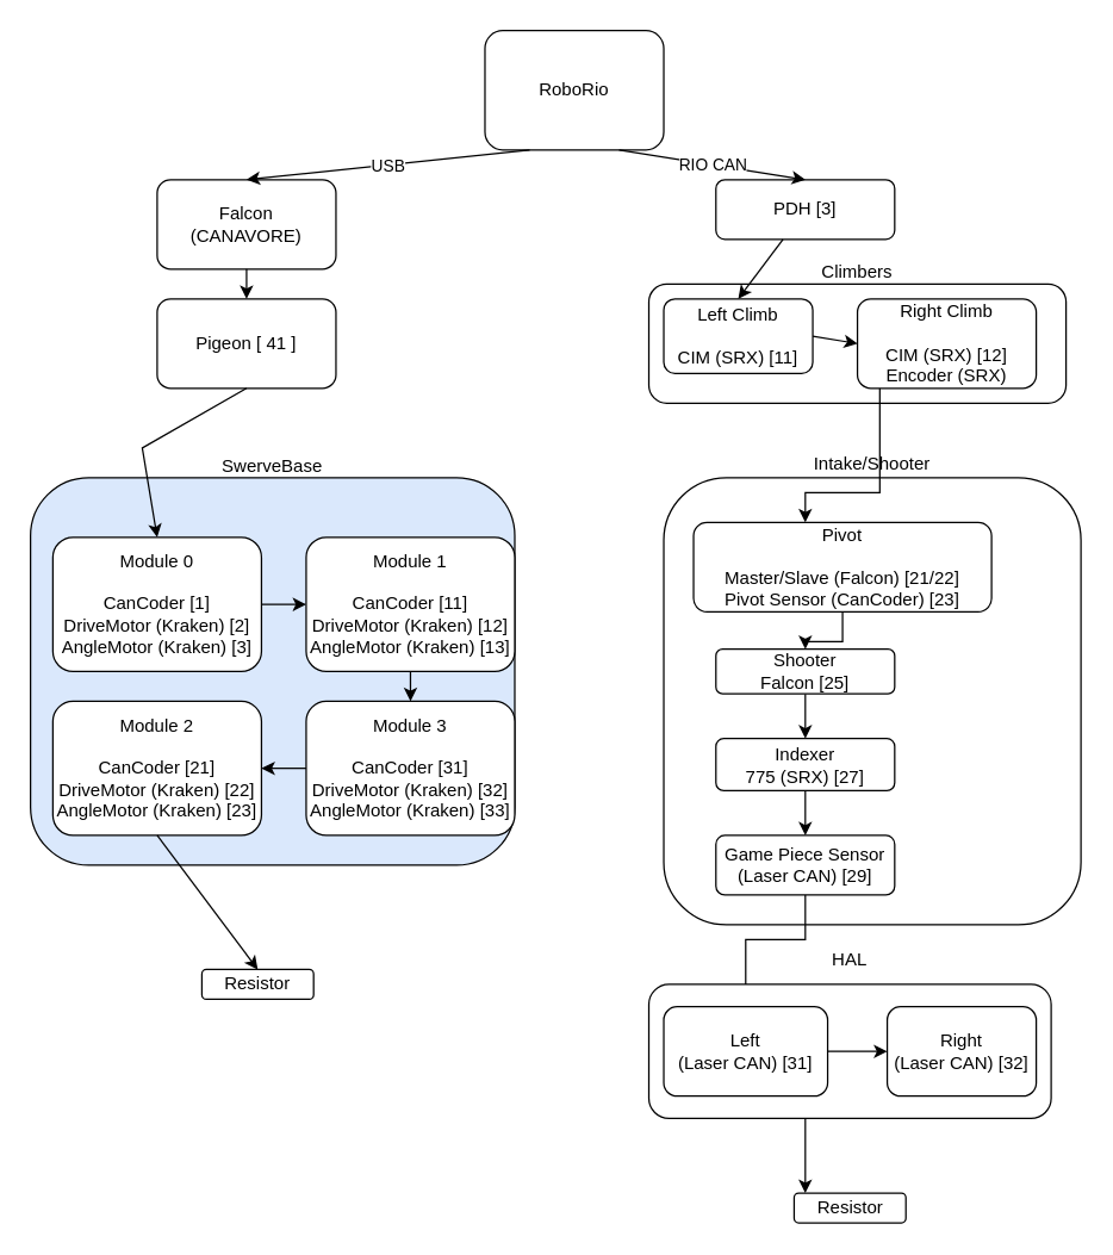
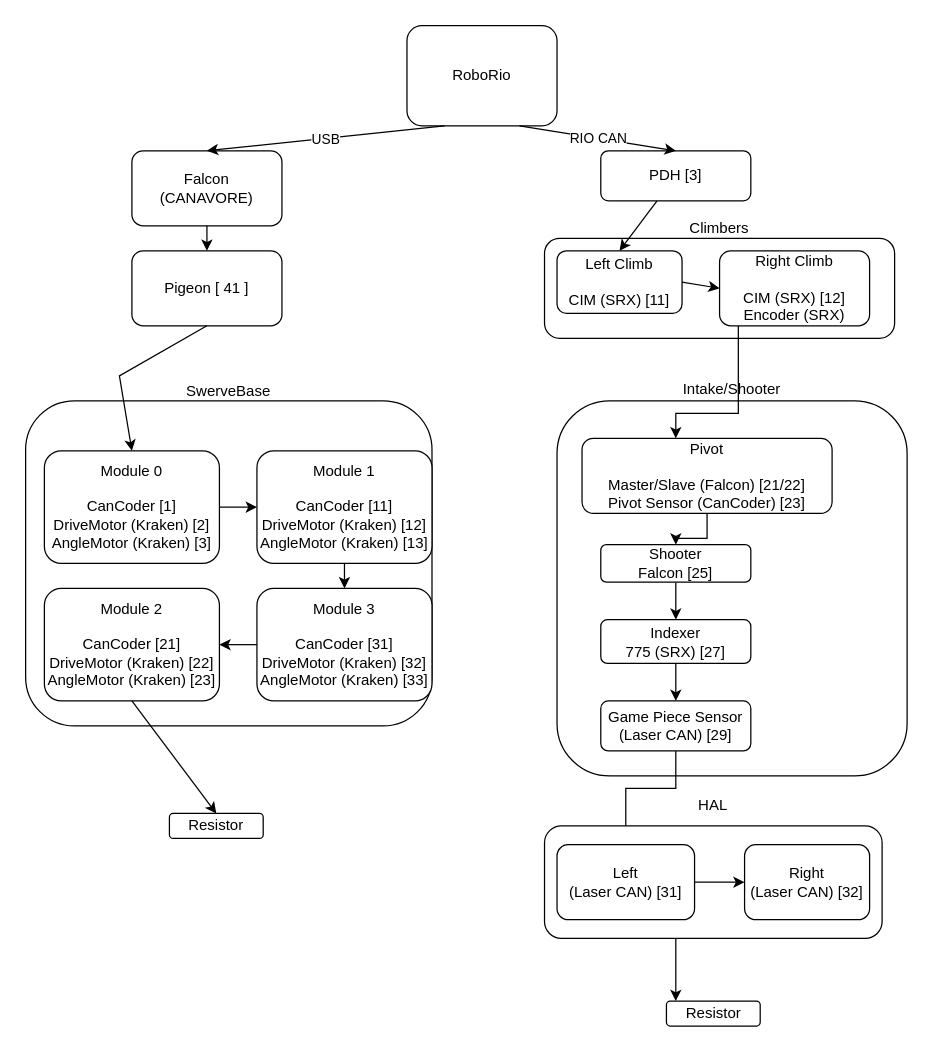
  <mxCell id="0" />
  <mxCell id="1" parent="0" />
  <mxCell id="2" value="RoboRio" style="rounded=1;whiteSpace=wrap;html=1;" parent="1" vertex="1"><mxGeometry x="325" y="20" width="120" height="80" as="geometry" /></mxCell>
  <mxCell id="3" value="Falcon&lt;br&gt;(CANAVORE)" style="rounded=1;whiteSpace=wrap;html=1;" parent="1" vertex="1"><mxGeometry x="105" y="120" width="120" height="60" as="geometry" /></mxCell>
- <mxCell id="4" value="SwerveBase" style="rounded=1;whiteSpace=wrap;html=1;spacingTop=0;labelPosition=center;verticalLabelPosition=top;align=center;verticalAlign=bottom;spacing=0;fillColor=#dae8fc;" parent="1" vertex="1"><mxGeometry x="20" y="320" width="325" height="260" as="geometry" /></mxCell>
+ <mxCell id="4" value="SwerveBase" style="rounded=1;whiteSpace=wrap;html=1;spacingTop=0;labelPosition=center;verticalLabelPosition=top;align=center;verticalAlign=bottom;spacing=0;" parent="1" vertex="1"><mxGeometry x="20" y="320" width="325" height="260" as="geometry" /></mxCell>
  <mxCell id="5" value="Module 0&lt;br&gt;&lt;br&gt;CanCoder [1]&lt;br&gt;DriveMotor (Kraken) [2]&lt;br&gt;AngleMotor (Kraken) [3]" style="rounded=1;whiteSpace=wrap;html=1;" parent="1" vertex="1"><mxGeometry x="35" y="360" width="140" height="90" as="geometry" /></mxCell>
  <mxCell id="6" value="Module 1&lt;br&gt;&lt;br&gt;CanCoder [11]&lt;br&gt;DriveMotor (Kraken) [12]&lt;br&gt;AngleMotor (Kraken) [13]" style="rounded=1;whiteSpace=wrap;html=1;" parent="1" vertex="1"><mxGeometry x="205" y="360" width="140" height="90" as="geometry" /></mxCell>
  <mxCell id="7" value="Module 2&lt;br&gt;&lt;br&gt;CanCoder [21]&lt;br&gt;DriveMotor (Kraken) [22]&lt;br&gt;AngleMotor (Kraken) [23]" style="rounded=1;whiteSpace=wrap;html=1;" parent="1" vertex="1"><mxGeometry x="35" y="470" width="140" height="90" as="geometry" /></mxCell>
  <mxCell id="8" value="Module 3&lt;br&gt;&lt;br&gt;CanCoder [31]&lt;br&gt;DriveMotor (Kraken) [32]&lt;br&gt;AngleMotor (Kraken) [33]" style="rounded=1;whiteSpace=wrap;html=1;" parent="1" vertex="1"><mxGeometry x="205" y="470" width="140" height="90" as="geometry" /></mxCell>
  <mxCell id="9" value="Pigeon [ 41 ]" style="rounded=1;whiteSpace=wrap;html=1;" parent="1" vertex="1"><mxGeometry x="105" y="200" width="120" height="60" as="geometry" /></mxCell>
  <mxCell id="10" value="PDH [3]" style="rounded=1;whiteSpace=wrap;html=1;" parent="1" vertex="1"><mxGeometry x="480" y="120" width="120" height="40" as="geometry" /></mxCell>
  <mxCell id="11" value="" style="endArrow=classic;html=1;rounded=0;exitX=0.75;exitY=1;exitDx=0;exitDy=0;entryX=0.5;entryY=0;entryDx=0;entryDy=0;" parent="1" source="2" target="10" edge="1"><mxGeometry relative="1" as="geometry"><mxPoint x="455" y="160" as="sourcePoint" /><mxPoint x="555" y="180" as="targetPoint" /></mxGeometry></mxCell>
  <mxCell id="12" value="RIO CAN" style="edgeLabel;resizable=0;html=1;align=center;verticalAlign=middle;" parent="11" connectable="0" vertex="1"><mxGeometry relative="1" as="geometry" /></mxCell>
  <mxCell id="13" value="" style="endArrow=classic;html=1;rounded=0;exitX=0.25;exitY=1;exitDx=0;exitDy=0;entryX=0.5;entryY=0;entryDx=0;entryDy=0;" parent="1" source="2" target="3" edge="1"><mxGeometry relative="1" as="geometry"><mxPoint x="255" y="110" as="sourcePoint" /><mxPoint x="355" y="110" as="targetPoint" /></mxGeometry></mxCell>
  <mxCell id="14" value="USB" style="edgeLabel;resizable=0;html=1;align=center;verticalAlign=middle;" parent="13" connectable="0" vertex="1"><mxGeometry relative="1" as="geometry" /></mxCell>
  <mxCell id="15" value="" style="endArrow=classic;html=1;rounded=0;exitX=0.5;exitY=1;exitDx=0;exitDy=0;entryX=0.5;entryY=0;entryDx=0;entryDy=0;" parent="1" source="3" target="9" edge="1"><mxGeometry width="50" height="50" relative="1" as="geometry"><mxPoint x="365" y="220" as="sourcePoint" /><mxPoint x="415" y="170" as="targetPoint" /></mxGeometry></mxCell>
  <mxCell id="16" value="" style="endArrow=classic;html=1;rounded=0;exitX=0.5;exitY=1;exitDx=0;exitDy=0;entryX=0.5;entryY=0;entryDx=0;entryDy=0;" parent="1" source="9" target="5" edge="1"><mxGeometry width="50" height="50" relative="1" as="geometry"><mxPoint x="355" y="300" as="sourcePoint" /><mxPoint x="405" y="250" as="targetPoint" /><Array as="points"><mxPoint x="95" y="300" /></Array></mxGeometry></mxCell>
  <mxCell id="17" value="" style="endArrow=classic;html=1;rounded=0;exitX=1;exitY=0.5;exitDx=0;exitDy=0;" parent="1" source="5" target="6" edge="1"><mxGeometry width="50" height="50" relative="1" as="geometry"><mxPoint x="325" y="330" as="sourcePoint" /><mxPoint x="375" y="280" as="targetPoint" /></mxGeometry></mxCell>
  <mxCell id="18" value="" style="endArrow=classic;html=1;rounded=0;exitX=0.5;exitY=1;exitDx=0;exitDy=0;entryX=0.5;entryY=0;entryDx=0;entryDy=0;" parent="1" source="6" target="8" edge="1"><mxGeometry width="50" height="50" relative="1" as="geometry"><mxPoint x="395" y="430" as="sourcePoint" /><mxPoint x="445" y="380" as="targetPoint" /></mxGeometry></mxCell>
  <mxCell id="19" value="" style="endArrow=classic;html=1;rounded=0;exitX=0;exitY=0.5;exitDx=0;exitDy=0;entryX=1;entryY=0.5;entryDx=0;entryDy=0;" parent="1" source="8" target="7" edge="1"><mxGeometry width="50" height="50" relative="1" as="geometry"><mxPoint x="375" y="460" as="sourcePoint" /><mxPoint x="425" y="410" as="targetPoint" /></mxGeometry></mxCell>
  <mxCell id="20" value="Resistor" style="rounded=1;whiteSpace=wrap;html=1;" parent="1" vertex="1"><mxGeometry x="135" y="650" width="75" height="20" as="geometry" /></mxCell>
  <mxCell id="21" value="" style="endArrow=classic;html=1;rounded=0;exitX=0.5;exitY=1;exitDx=0;exitDy=0;entryX=0.5;entryY=0;entryDx=0;entryDy=0;" parent="1" source="7" target="20" edge="1"><mxGeometry width="50" height="50" relative="1" as="geometry"><mxPoint x="375" y="460" as="sourcePoint" /><mxPoint x="425" y="410" as="targetPoint" /></mxGeometry></mxCell>
  <mxCell id="22" value="Resistor" style="rounded=1;whiteSpace=wrap;html=1;" parent="1" vertex="1"><mxGeometry x="532.5" y="800" width="75" height="20" as="geometry" /></mxCell>
  <mxCell id="23" value="&lt;p style=&quot;line-height: 120%;&quot;&gt;Climbers&lt;/p&gt;" style="rounded=1;whiteSpace=wrap;html=1;spacingTop=0;labelPosition=center;verticalLabelPosition=top;align=center;verticalAlign=bottom;spacing=-11;" parent="1" vertex="1"><mxGeometry x="435" y="190" width="280" height="80" as="geometry" /></mxCell>
  <mxCell id="24" value="Intake/Shooter" style="rounded=1;fontColor=default;whiteSpace=wrap;html=1;spacingTop=-5;labelPosition=center;verticalLabelPosition=top;align=center;verticalAlign=bottom;" parent="1" vertex="1"><mxGeometry x="445" y="320" width="280" height="300" as="geometry" /></mxCell>
  <mxCell id="25" value="Left Climb&lt;br&gt;&lt;br&gt;CIM (SRX) [11]" style="rounded=1;whiteSpace=wrap;html=1;" parent="1" vertex="1"><mxGeometry x="445" y="200" width="100" height="50" as="geometry" /></mxCell>
  <mxCell id="26" value="" style="edgeStyle=orthogonalEdgeStyle;rounded=0;orthogonalLoop=1;jettySize=auto;html=1;" parent="1" source="27" target="29" edge="1"><mxGeometry relative="1" as="geometry"><Array as="points"><mxPoint x="590" y="330" /><mxPoint x="540" y="330" /></Array></mxGeometry></mxCell>
  <mxCell id="27" value="Right Climb&lt;br&gt;&lt;br&gt;CIM (SRX) [12]&lt;br&gt;Encoder (SRX)" style="rounded=1;whiteSpace=wrap;html=1;" parent="1" vertex="1"><mxGeometry x="575" y="200" width="120" height="60" as="geometry" /></mxCell>
  <mxCell id="28" value="" style="edgeStyle=orthogonalEdgeStyle;rounded=0;orthogonalLoop=1;jettySize=auto;html=1;" parent="1" source="29" target="31" edge="1"><mxGeometry relative="1" as="geometry" /></mxCell>
  <mxCell id="29" value="Pivot&lt;br&gt;&lt;br&gt;Master/Slave (Falcon) [21/22]&lt;br&gt;Pivot Sensor (CanCoder) [23]" style="rounded=1;whiteSpace=wrap;html=1;" parent="1" vertex="1"><mxGeometry x="465" y="350" width="200" height="60" as="geometry" /></mxCell>
  <mxCell id="30" value="" style="edgeStyle=orthogonalEdgeStyle;rounded=0;orthogonalLoop=1;jettySize=auto;html=1;" parent="1" source="31" target="33" edge="1"><mxGeometry relative="1" as="geometry" /></mxCell>
  <mxCell id="31" value="Shooter&lt;br&gt;Falcon [25]" style="rounded=1;whiteSpace=wrap;html=1;" parent="1" vertex="1"><mxGeometry x="480" y="435" width="120" height="30" as="geometry" /></mxCell>
  <mxCell id="32" value="" style="edgeStyle=orthogonalEdgeStyle;rounded=0;orthogonalLoop=1;jettySize=auto;html=1;" parent="1" source="33" target="35" edge="1"><mxGeometry relative="1" as="geometry" /></mxCell>
  <mxCell id="33" value="Indexer&lt;br&gt;775 (SRX) [27]" style="rounded=1;whiteSpace=wrap;html=1;" parent="1" vertex="1"><mxGeometry x="480" y="495" width="120" height="35" as="geometry" /></mxCell>
  <mxCell id="34" value="" style="edgeStyle=orthogonalEdgeStyle;rounded=0;orthogonalLoop=1;jettySize=auto;html=1;entryX=0.5;entryY=0;entryDx=0;entryDy=0;" parent="1" source="35" target="39" edge="1"><mxGeometry relative="1" as="geometry"><Array as="points"><mxPoint x="540" y="630" /><mxPoint x="500" y="630" /></Array><mxPoint x="375" y="640" as="targetPoint" /></mxGeometry></mxCell>
  <mxCell id="35" value="Game Piece Sensor&lt;br&gt;(Laser CAN) [29]" style="rounded=1;whiteSpace=wrap;html=1;" parent="1" vertex="1"><mxGeometry x="480" y="560" width="120" height="40" as="geometry" /></mxCell>
  <mxCell id="36" value="" style="endArrow=classic;html=1;rounded=0;exitX=1;exitY=0.5;exitDx=0;exitDy=0;entryX=0;entryY=0.5;entryDx=0;entryDy=0;" parent="1" source="25" target="27" edge="1"><mxGeometry width="50" height="50" relative="1" as="geometry"><mxPoint x="355" y="250" as="sourcePoint" /><mxPoint x="405" y="200" as="targetPoint" /></mxGeometry></mxCell>
  <mxCell id="37" value="" style="edgeStyle=orthogonalEdgeStyle;rounded=0;orthogonalLoop=1;jettySize=auto;html=1;exitX=0.356;exitY=0.982;exitDx=0;exitDy=0;exitPerimeter=0;" parent="1" source="38" target="22" edge="1"><mxGeometry relative="1" as="geometry"><Array as="points"><mxPoint x="540" y="719" /></Array></mxGeometry></mxCell>
  <mxCell id="38" value="HAL" style="rounded=1;whiteSpace=wrap;html=1;labelPosition=center;verticalLabelPosition=top;align=center;verticalAlign=bottom;spacing=9;" parent="1" vertex="1"><mxGeometry x="435" y="660" width="270" height="90" as="geometry" /></mxCell>
  <mxCell id="39" value="Left&lt;br&gt;(Laser CAN) [31]" style="rounded=1;whiteSpace=wrap;html=1;" parent="1" vertex="1"><mxGeometry x="445" y="675" width="110" height="60" as="geometry" /></mxCell>
  <mxCell id="40" value="Right&lt;br&gt;(Laser CAN) [32]" style="rounded=1;whiteSpace=wrap;html=1;" parent="1" vertex="1"><mxGeometry x="595" y="675" width="100" height="60" as="geometry" /></mxCell>
  <mxCell id="41" value="" style="endArrow=classic;html=1;rounded=0;exitX=1;exitY=0.5;exitDx=0;exitDy=0;entryX=0;entryY=0.5;entryDx=0;entryDy=0;" parent="1" source="39" target="40" edge="1"><mxGeometry width="50" height="50" relative="1" as="geometry"><mxPoint x="305" y="720" as="sourcePoint" /><mxPoint x="355" y="670" as="targetPoint" /></mxGeometry></mxCell>
  <mxCell id="42" value="" style="endArrow=classic;html=1;rounded=0;entryX=0.5;entryY=0;entryDx=0;entryDy=0;" parent="1" source="10" target="25" edge="1"><mxGeometry width="50" height="50" relative="1" as="geometry"><mxPoint x="365" y="250" as="sourcePoint" /><mxPoint x="415" y="200" as="targetPoint" /></mxGeometry></mxCell>
